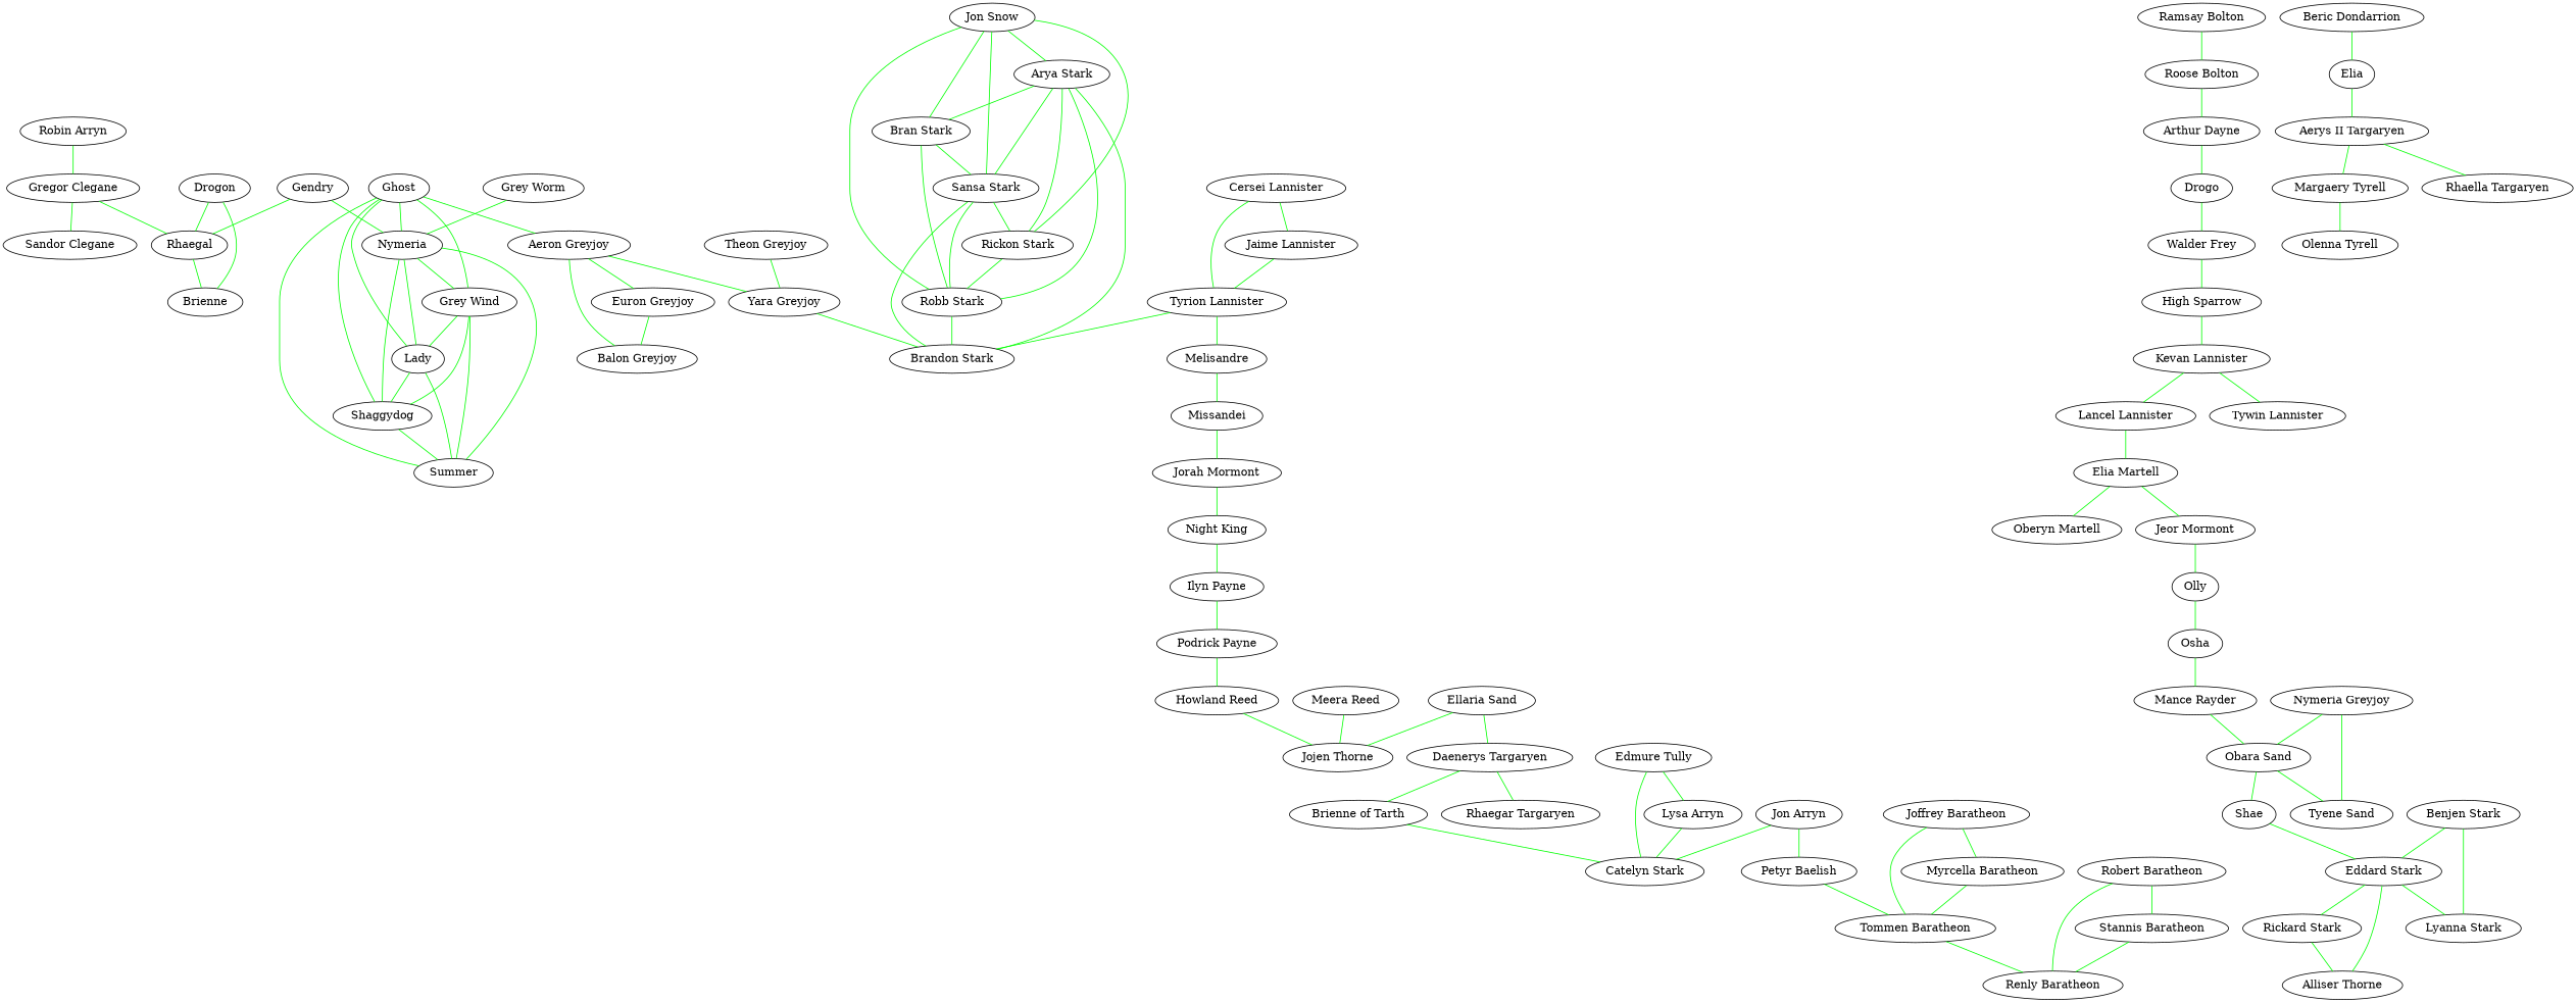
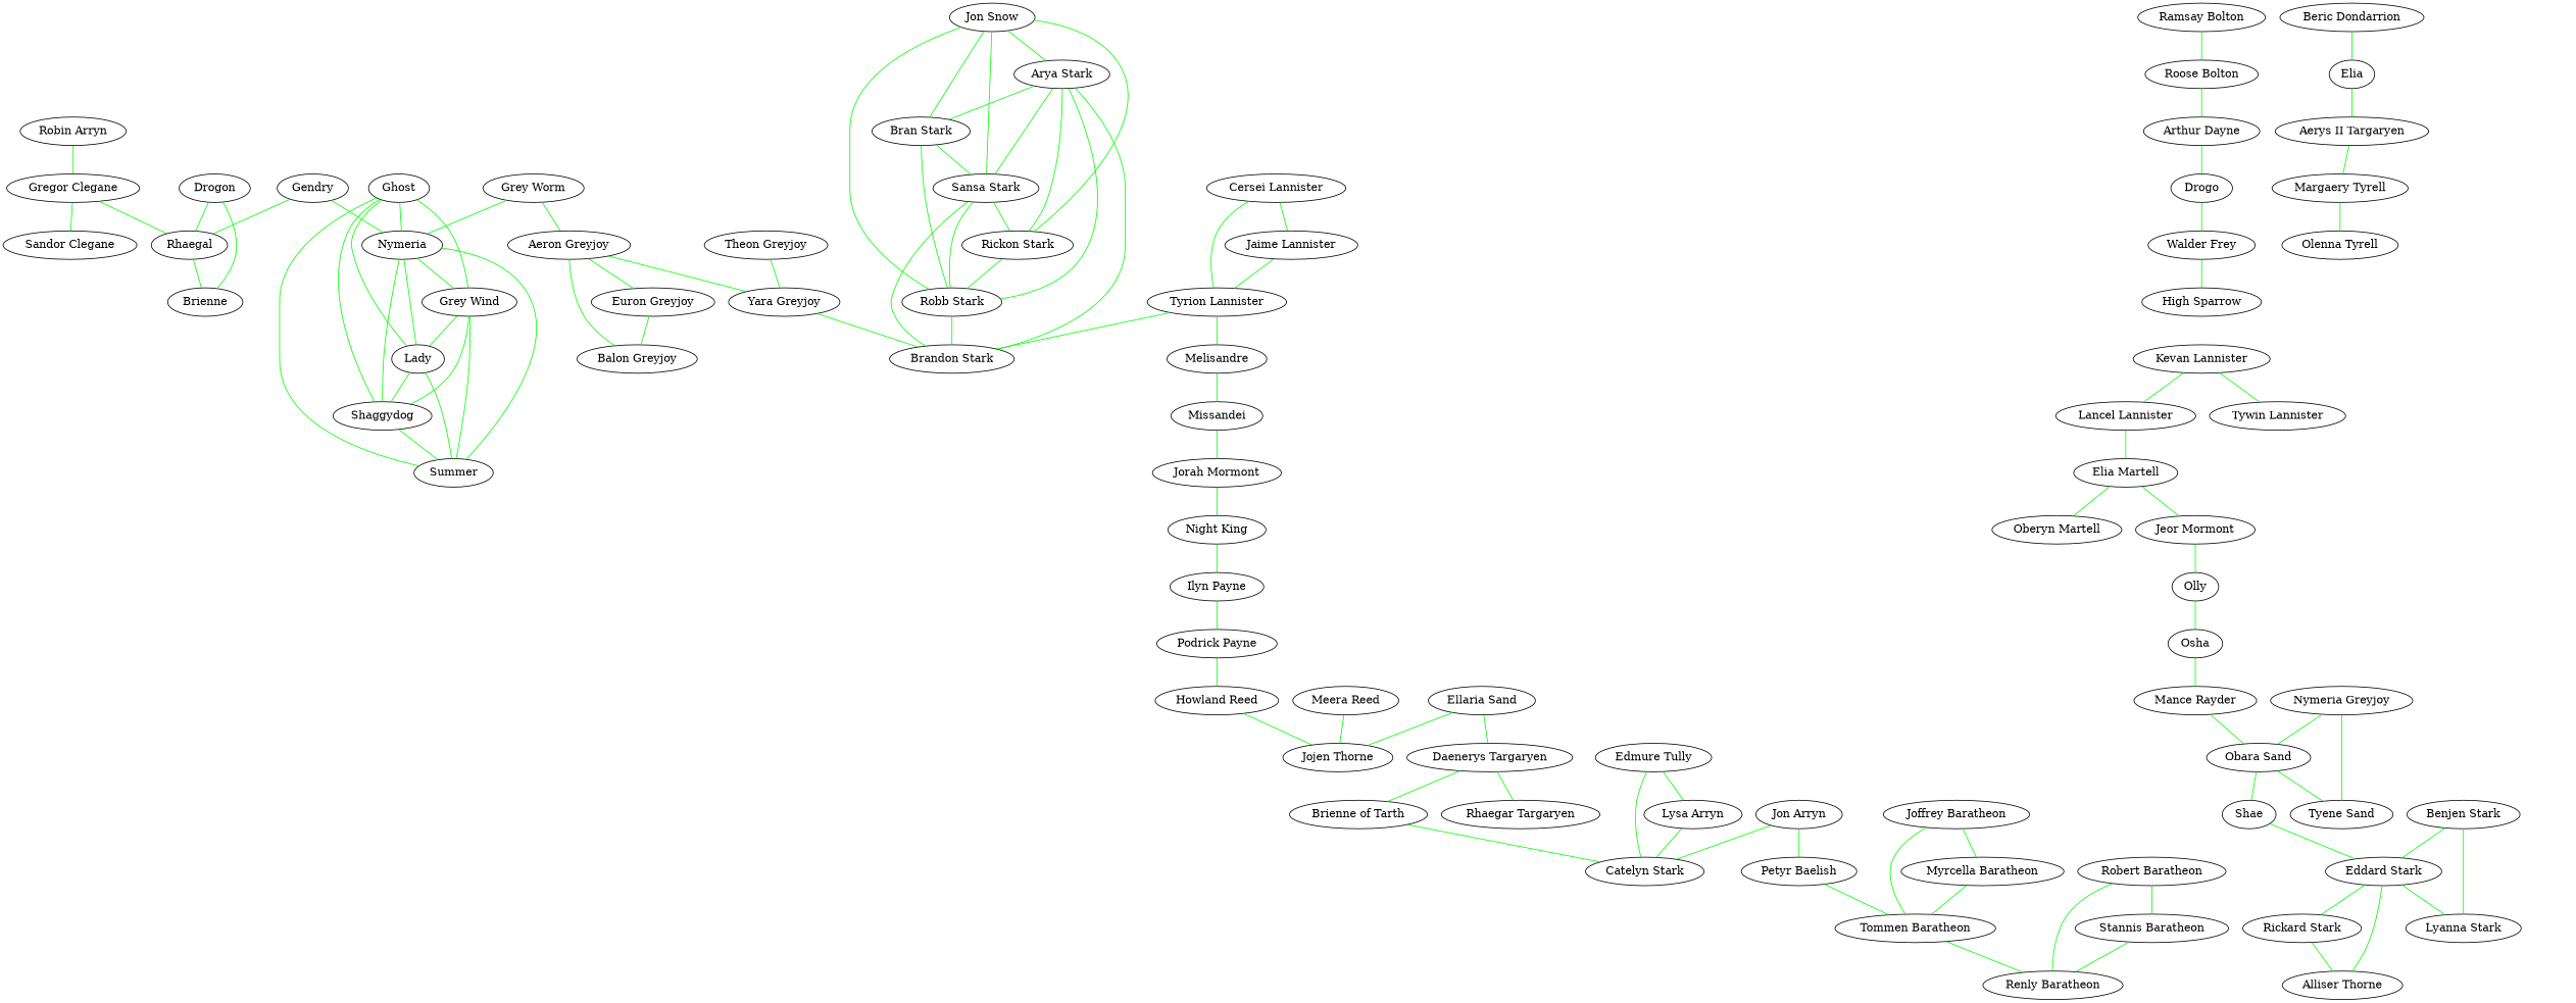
  strict graph {
    edge [color=green edgetype=type2]
    n1 [label="Robin Arryn"]
    n2 [label="Gregor Clegane"]
    n3 [label="Sandor Clegane"]
    n4 [label=Rhaegal]
    n5 [label=Brienne]
    n6 [label=Drogon]
    n7 [label=Gendry]
    n8 [label=Nymeria]
    n9 [label="Grey Wind"]
    n10 [label=Lady]
    n11 [label=Shaggydog]
    n12 [label=Summer]
    n13 [label=Ghost]
    n14 [label="Grey Worm"]
    n15 [label="Aeron Greyjoy"]
    n16 [label="Euron Greyjoy"]
    n17 [label="Yara Greyjoy"]
    n18 [label="Balon Greyjoy"]
    n19 [label="Brandon Stark"]
    n20 [label="Theon Greyjoy"]
    n21 [label="Jon Snow"]
    n22 [label="Arya Stark"]
    n23 [label="Bran Stark"]
    n24 [label="Sansa Stark"]
    n25 [label="Rickon Stark"]
    n26 [label="Robb Stark"]
    n27 [label="Cersei Lannister"]
    n28 [label="Jaime Lannister"]
    n29 [label="Tyrion Lannister"]
    n30 [label=Melisandre]
    n31 [label=Missandei]
    n32 [label="Jorah Mormont"]
    n33 [label="Night King"]
    n34 [label="Ilyn Payne"]
    n35 [label="Podrick Payne"]
    n36 [label="Howland Reed"]
    n37 [label="Jojen Thorne"]
    n38 [label="Meera Reed"]
    n39 [label="Ellaria Sand"]
    n40 [label="Daenerys Targaryen"]
    n41 [label="Brienne of Tarth"]
    n42 [label="Rhaegar Targaryen"]
    n43 [label="Catelyn Stark"]
    n44 [label="Edmure Tully"]
    n45 [label="Lysa Arryn"]
    n46 [label="Jon Arryn"]
    n47 [label="Petyr Baelish"]
    n48 [label="Tommen Baratheon"]
    n49 [label="Renly Baratheon"]
    n50 [label="Joffrey Baratheon"]
    n51 [label="Myrcella Baratheon"]
    n52 [label="Robert Baratheon"]
    n53 [label="Stannis Baratheon"]
    n54 [label="Ramsay Bolton"]
    n55 [label="Roose Bolton"]
    n56 [label="Arthur Dayne"]
    n57 [label=Drogo]
    n58 [label="Walder Frey"]
    n59 [label="High Sparrow"]
    n60 [label="Kevan Lannister"]
    n61 [label="Lancel Lannister"]
    n62 [label="Tywin Lannister"]
    n63 [label="Elia Martell"]
    n64 [label="Oberyn Martell"]
    n65 [label="Jeor Mormont"]
    n66 [label=Olly]
    n67 [label=Osha]
    n68 [label="Mance Rayder"]
    n69 [label="Obara Sand"]
    n70 [label="Tyene Sand"]
    n71 [label=Shae]
    n72 [label="Eddard Stark"]
    n73 [label="Nymeria Greyjoy"]
    n74 [label="Lyanna Stark"]
    n75 [label="Rickard Stark"]
    n76 [label="Alliser Thorne"]
    n77 [label="Benjen Stark"]
    n78 [label="Beric Dondarrion"]
    n79 [label=Elia]
    n80 [label="Aerys II Targaryen"]
    n81 [label="Margaery Tyrell"]
-   n82 [label="Rhaella Targaryen"]
    n83 [label="Olenna Tyrell"]
    n1 -- n2 [edgetype=""]
    n2 -- n3
    n2 -- n4 [edgetype=""]
    n4 -- n5
    n6 -- n4
    n6 -- n5
    n7 -- n4 [edgetype=""]
    n7 -- n8 [edgetype=""]
    n8 -- n9
    n8 -- n10
    n8 -- n11
    n8 -- n12
    n9 -- n10
    n9 -- n11
    n9 -- n12
    n10 -- n11
    n10 -- n12
    n11 -- n12
    n13 -- n8
    n13 -- n9
    n13 -- n10
    n13 -- n11
    n13 -- n12
    n14 -- n8 [edgetype=""]
-   n13 -- n15 [edgetype=""]
+   n14 -- n15 [edgetype=""]
    n15 -- n16
    n15 -- n17 [edgetype=""]
    n15 -- n18
    n16 -- n18
    n17 -- n19 [edgetype=""]
    n20 -- n17
    n21 -- n22
    n21 -- n23
    n21 -- n24
    n21 -- n25
    n21 -- n26
    n22 -- n19
    n22 -- n23
    n22 -- n24
    n22 -- n25
    n22 -- n26
    n23 -- n24
    n23 -- n26
    n24 -- n19
    n24 -- n25
    n24 -- n26
    n25 -- n26
    n26 -- n19
    n27 -- n28
    n27 -- n29
    n28 -- n29
    n29 -- n19 [edgetype=""]
    n29 -- n30 [edgetype=""]
    n30 -- n31 [edgetype=""]
    n31 -- n32 [edgetype=""]
    n32 -- n33 [edgetype=""]
    n33 -- n34 [edgetype=""]
    n34 -- n35 [edgetype=""]
    n35 -- n36 [edgetype=""]
    n36 -- n37 [edgetype=""]
    n38 -- n37
    n39 -- n37 [edgetype=""]
    n39 -- n40 [edgetype=""]
    n40 -- n41 [edgetype=""]
    n40 -- n42
    n41 -- n43 [edgetype=""]
    n44 -- n43
    n44 -- n45
    n45 -- n43
    n46 -- n43 [edgetype=""]
    n46 -- n47 [edgetype=""]
    n47 -- n48 [edgetype=""]
    n48 -- n49 [edgetype=""]
    n50 -- n48
    n50 -- n51
    n51 -- n48
    n52 -- n49
    n52 -- n53
    n53 -- n49
    n54 -- n55 [edgetype=""]
    n55 -- n56 [edgetype=""]
    n56 -- n57 [edgetype=""]
    n57 -- n58 [edgetype=""]
    n58 -- n59 [edgetype=""]
-   n59 -- n60 [edgetype=""]
    n60 -- n61 [edgetype=""]
    n60 -- n62
    n61 -- n63 [edgetype=""]
    n63 -- n64
    n63 -- n65 [edgetype=""]
    n65 -- n66 [edgetype=""]
    n66 -- n67 [edgetype=""]
    n67 -- n68 [edgetype=""]
    n68 -- n69 [edgetype=""]
    n69 -- n70
    n69 -- n71 [edgetype=""]
    n71 -- n72 [edgetype=""]
    n72 -- n74
    n72 -- n75 [edgetype=""]
    n73 -- n69
    n73 -- n70
    n75 -- n76 [edgetype=""]
    n76 -- n72 [edgetype=""]
    n77 -- n72
    n77 -- n74
    n78 -- n79 [edgetype=""]
    n79 -- n80 [edgetype=""]
    n80 -- n81 [edgetype=""]
-   n80 -- n82
    n81 -- n83 [edgetype=""]
  }
